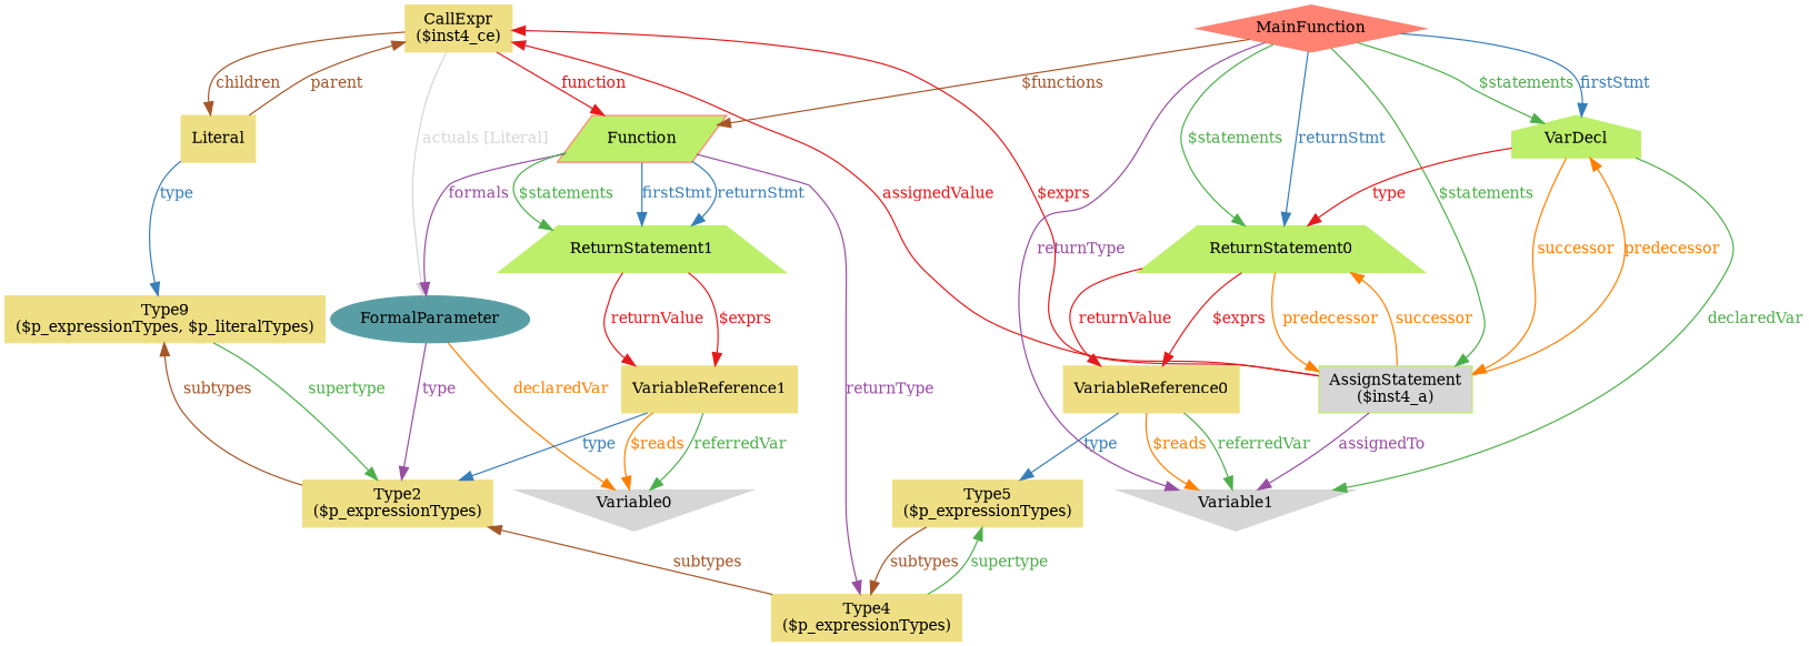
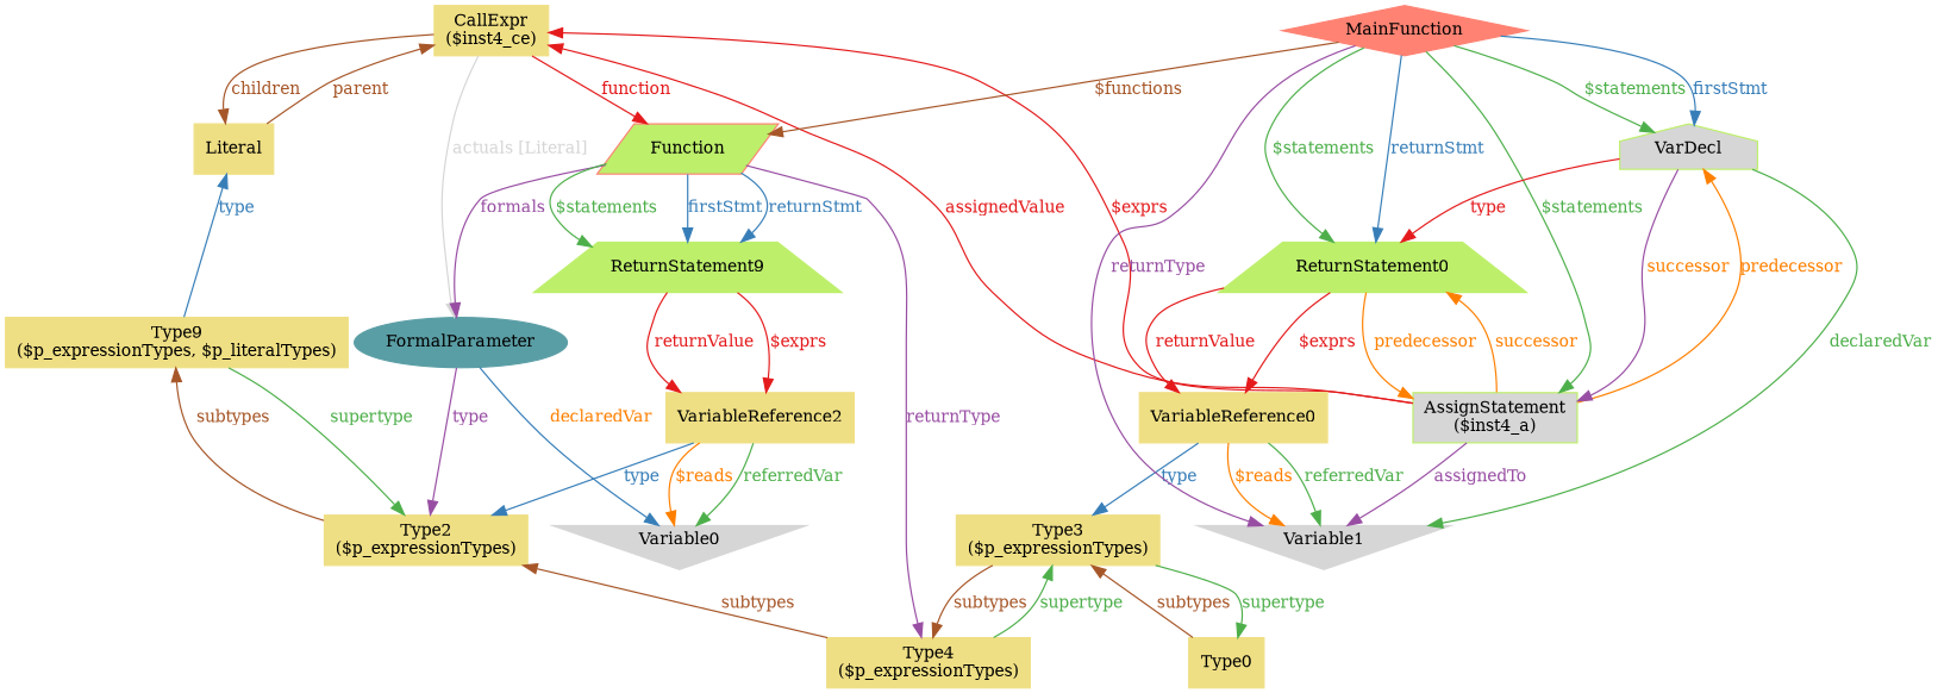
  digraph {
    fontsize=12
    rankdir=TB
    node [color="#efdf84" fontcolor="#000000" fontsize=12 shape=box style="filled, solid"]
    edge [color="#4daf4a" dir=forward fontcolor="#4daf4a" fontsize=12 style=solid uuid="<Function, ReturnStatement1>" weight=1]
    n1 [label="CallExpr\n($inst4_ce)" uuid=CallExpr]
    n2 [color="#bdef6b" fillcolor="#d6d6d6" label="AssignStatement\n($inst4_a)" uuid=AssignStatement]
    n3 [color="#ff8273" fillcolor="#bdef6b" label=Function shape=parallelogram uuid=Function]
    n4 [color="#5a9ea5" label=FormalParameter shape=ellipse uuid=FormalParameter]
    n5 [label=Literal uuid=Literal]
    n6 [color="#d6d6d6" label=Variable1 shape=invtriangle uuid=Variable1]
    n7 [label="Type4\n($p_expressionTypes)" uuid=Type4]
-   n8 [color="#bdef6b" label=ReturnStatement1 shape=trapezium uuid=ReturnStatement1]
+   n8 [color="#bdef6b" label=ReturnStatement9 shape=trapezium uuid=ReturnStatement1]
    n9 [color="#d6d6d6" label=Variable0 shape=invtriangle uuid=Variable0]
    n10 [label="Type2\n($p_expressionTypes)" uuid=Type2]
    n11 [label="Type9\n($p_expressionTypes, $p_literalTypes)" uuid=Type1]
    n12 [color="#bdef6b" label=ReturnStatement0 shape=trapezium uuid=ReturnStatement0]
    n13 [label=VariableReference0 uuid=VariableReference0]
-   n14 [label="Type5\n($p_expressionTypes)" uuid=Type3]
-   n16 [label=VariableReference1 uuid=VariableReference1]
+   n14 [label="Type3\n($p_expressionTypes)" uuid=Type3]
+   n15 [label=Type0 uuid=Type0]
+   n16 [label=VariableReference2 uuid=VariableReference1]
    n17 [color="#ff8273" label=MainFunction shape=diamond uuid=MainFunction]
-   n18 [color="#bdef6b" label=VarDecl shape=house uuid=VarDecl]
+   n18 [color="#bdef6b" label=VarDecl shape=house uuid=VarDecl fillcolor="#d6d6d6"]
    n1 -> n2 [color="#e41a1c" dir=back fontcolor="#e41a1c" label="$exprs" uuid="<AssignStatement, CallExpr>"]
    n1 -> n2 [color="#e41a1c" dir=back fontcolor="#e41a1c" label=assignedValue uuid="<AssignStatement, CallExpr>"]
    n1 -> n3 [color="#e41a1c" fontcolor="#e41a1c" label=function uuid="<CallExpr, Function>"]
    n1 -> n4 [color="#d6d6d6" fontcolor="#d6d6d6" label="actuals [Literal]" uuid="<CallExpr, Literal, FormalParameter>"]
    n1 -> n5 [color="#a65628" fontcolor="#a65628" label=children uuid="<CallExpr, Literal>"]
    n1 -> n5 [color="#a65628" dir=back fontcolor="#a65628" label=parent uuid="<Literal, CallExpr>"]
    n2 -> n6 [color="#984ea3" fontcolor="#984ea3" label=assignedTo uuid="<AssignStatement, Variable1>"]
    n3 -> n4 [color="#984ea3" fontcolor="#984ea3" label=formals uuid="<Function, FormalParameter>"]
    n3 -> n7 [color="#984ea3" fontcolor="#984ea3" label=returnType uuid="<Function, Type4>"]
    n3 -> n8 [label="$statements"]
    n3 -> n8 [color="#377eb8" fontcolor="#377eb8" label=firstStmt]
    n3 -> n8 [color="#377eb8" fontcolor="#377eb8" label=returnStmt]
-   n4 -> n9 [color="#ff7f00" fontcolor="#ff7f00" label=declaredVar uuid="<FormalParameter, Variable0>"]
+   n4 -> n9 [color="#377eb8" fontcolor="#ff7f00" label=declaredVar uuid="<FormalParameter, Variable0>"]
    n4 -> n10 [color="#984ea3" fontcolor="#984ea3" label=type uuid="<FormalParameter, Type2>"]
-   n5 -> n11 [color="#377eb8" fontcolor="#377eb8" label=type uuid="<Literal, Type1>"]
+   n11 -> n5 [color="#377eb8" fontcolor="#377eb8" label=type uuid="<Literal, Type1>"]
    n8 -> n16 [color="#e41a1c" fontcolor="#e41a1c" label="$exprs" uuid="<ReturnStatement1, VariableReference1>"]
    n8 -> n16 [color="#e41a1c" fontcolor="#e41a1c" label=returnValue uuid="<ReturnStatement1, VariableReference1>"]
    n10 -> n7 [color="#a65628" dir=back fontcolor="#a65628" label=subtypes uuid="<Type4, Type2>"]
    n11 -> n10 [color="#a65628" dir=back fontcolor="#a65628" label=subtypes uuid="<Type2, Type1>"]
    n11 -> n10 [label=supertype uuid="<Type1, Type2>"]
    n12 -> n2 [color="#ff7f00" fontcolor="#ff7f00" label=predecessor uuid="<ReturnStatement0, AssignStatement>"]
    n12 -> n2 [color="#ff7f00" dir=back fontcolor="#ff7f00" label=successor uuid="<AssignStatement, ReturnStatement0>"]
    n12 -> n13 [color="#e41a1c" fontcolor="#e41a1c" label="$exprs" uuid="<ReturnStatement0, VariableReference0>"]
    n12 -> n13 [color="#e41a1c" fontcolor="#e41a1c" label=returnValue uuid="<ReturnStatement0, VariableReference0>"]
    n13 -> n6 [color="#ff7f00" fontcolor="#ff7f00" label="$reads" uuid="<VariableReference0, Variable1>"]
    n13 -> n6 [label=referredVar uuid="<VariableReference0, Variable1>"]
    n13 -> n14 [color="#377eb8" fontcolor="#377eb8" label=type uuid="<VariableReference0, Type3>"]
    n14 -> n7 [color="#a65628" fontcolor="#a65628" label=subtypes uuid="<Type3, Type4>"]
    n14 -> n7 [dir=back label=supertype uuid="<Type4, Type3>"]
+   n14 -> n15 [color="#a65628" dir=back fontcolor="#a65628" label=subtypes uuid="<Type0, Type3>"]
+   n14 -> n15 [label=supertype uuid="<Type3, Type0>"]
    n16 -> n9 [color="#ff7f00" fontcolor="#ff7f00" label="$reads" uuid="<VariableReference1, Variable0>"]
    n16 -> n9 [label=referredVar uuid="<VariableReference1, Variable0>"]
    n16 -> n10 [color="#377eb8" fontcolor="#377eb8" label=type uuid="<VariableReference1, Type2>"]
    n17 -> n2 [label="$statements" uuid="<MainFunction, AssignStatement>"]
    n17 -> n3 [color="#a65628" fontcolor="#a65628" label="$functions" uuid="<MainFunction, Function>"]
    n17 -> n6 [color="#984ea3" fontcolor="#984ea3" label=returnType uuid="<MainFunction, Type0>"]
    n17 -> n12 [label="$statements" uuid="<MainFunction, ReturnStatement0>"]
    n17 -> n12 [color="#377eb8" fontcolor="#377eb8" label=returnStmt uuid="<MainFunction, ReturnStatement0>"]
    n17 -> n18 [label="$statements" uuid="<MainFunction, VarDecl>"]
    n17 -> n18 [color="#377eb8" fontcolor="#377eb8" label=firstStmt uuid="<MainFunction, VarDecl>"]
    n18 -> n2 [color="#ff7f00" dir=back fontcolor="#ff7f00" label=predecessor uuid="<AssignStatement, VarDecl>"]
-   n18 -> n2 [color="#ff7f00" fontcolor="#ff7f00" label=successor uuid="<VarDecl, AssignStatement>"]
+   n18 -> n2 [color="#984ea3" fontcolor="#ff7f00" label=successor uuid="<VarDecl, AssignStatement>"]
    n18 -> n6 [label=declaredVar uuid="<VarDecl, Variable1>"]
    n18 -> n12 [color="#e41a1c" fontcolor="#e41a1c" label=type uuid="<VarDecl, Type3>"]
  }
